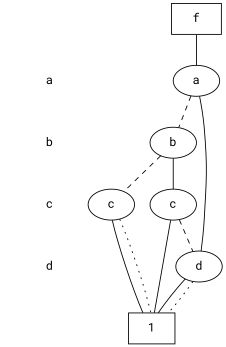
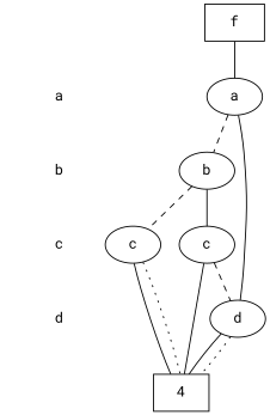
  digraph {
    fontname="Roboto Mono"
    node [fontname="Roboto Mono"]
    edge [dir=none fontname="Roboto Mono"]
    "CONST NODES" [shape=plaintext style=invis]
    " a " [shape=plaintext]
    " b " [shape=plaintext]
    " c " [shape=plaintext]
    " d " [shape=plaintext]
    "  f  " [shape=box]
    n7 [label=a]
    n8 [label=b]
    n9 [label=c]
    n10 [label=c]
    n11 [label=d]
-   n12 [label=1 shape=box]
+   n12 [label=4 shape=box]
    subgraph sub_1 {
      "CONST NODES"
      " a "
      " b "
      " c "
      " d "
    }
    subgraph sub_2 {
      rank=same
      "  f  "
    }
    subgraph sub_3 {
      rank=same
      " a "
      n7
    }
    subgraph sub_4 {
      rank=same
      " b "
      n8
    }
    subgraph sub_5 {
      rank=same
      " c "
      n9
      n10
    }
    subgraph sub_6 {
      rank=same
      " d "
      n11
    }
    subgraph sub_7 {
      rank=same
      "CONST NODES"
      subgraph sub_8 {
        rank=same
        n12
      }
    }
    " a " -> " b " [style=invis]
    " b " -> " c " [style=invis]
    " c " -> " d " [style=invis]
    " d " -> "CONST NODES" [style=invis]
    "  f  " -> n7 [style=solid]
    n7 -> n8 [style=dashed]
    n7 -> n11
    n8 -> n9 [style=dashed]
    n8 -> n10
    n9 -> n12
    n9 -> n12 [style=dotted]
    n10 -> n11 [style=dashed]
    n10 -> n12
    n11 -> n12
    n11 -> n12 [style=dotted]
  }
